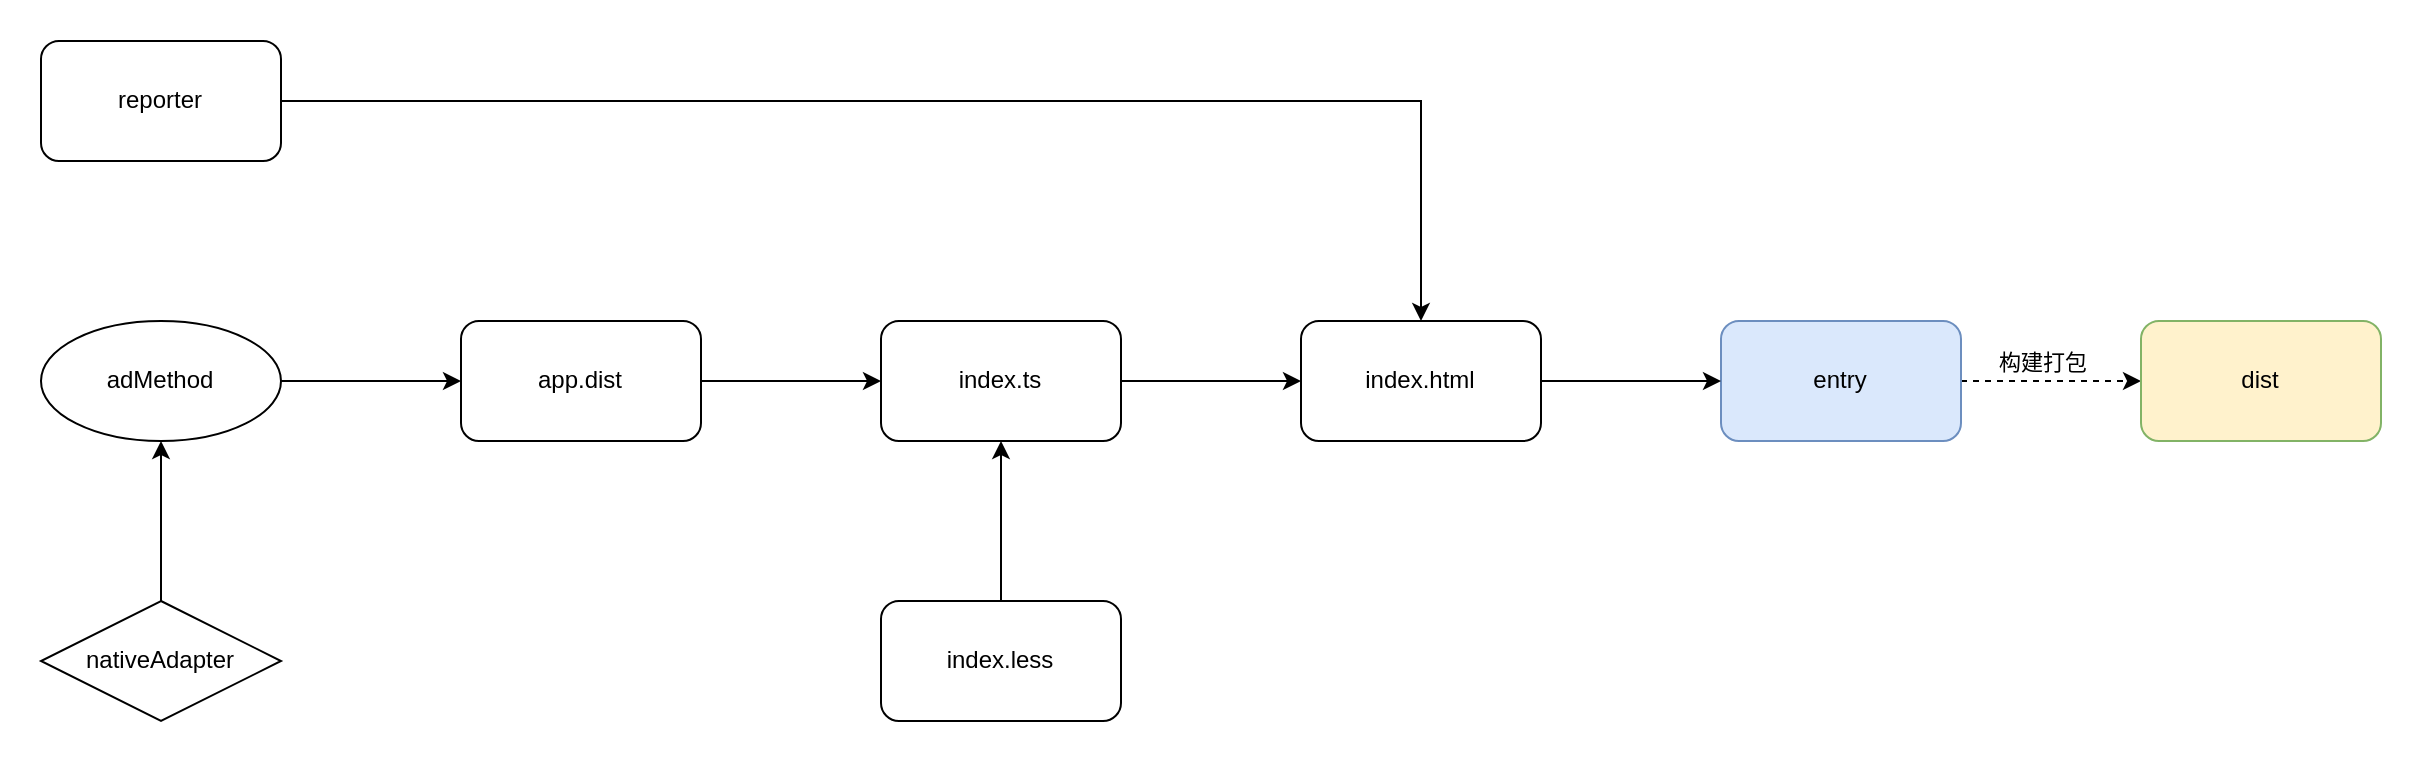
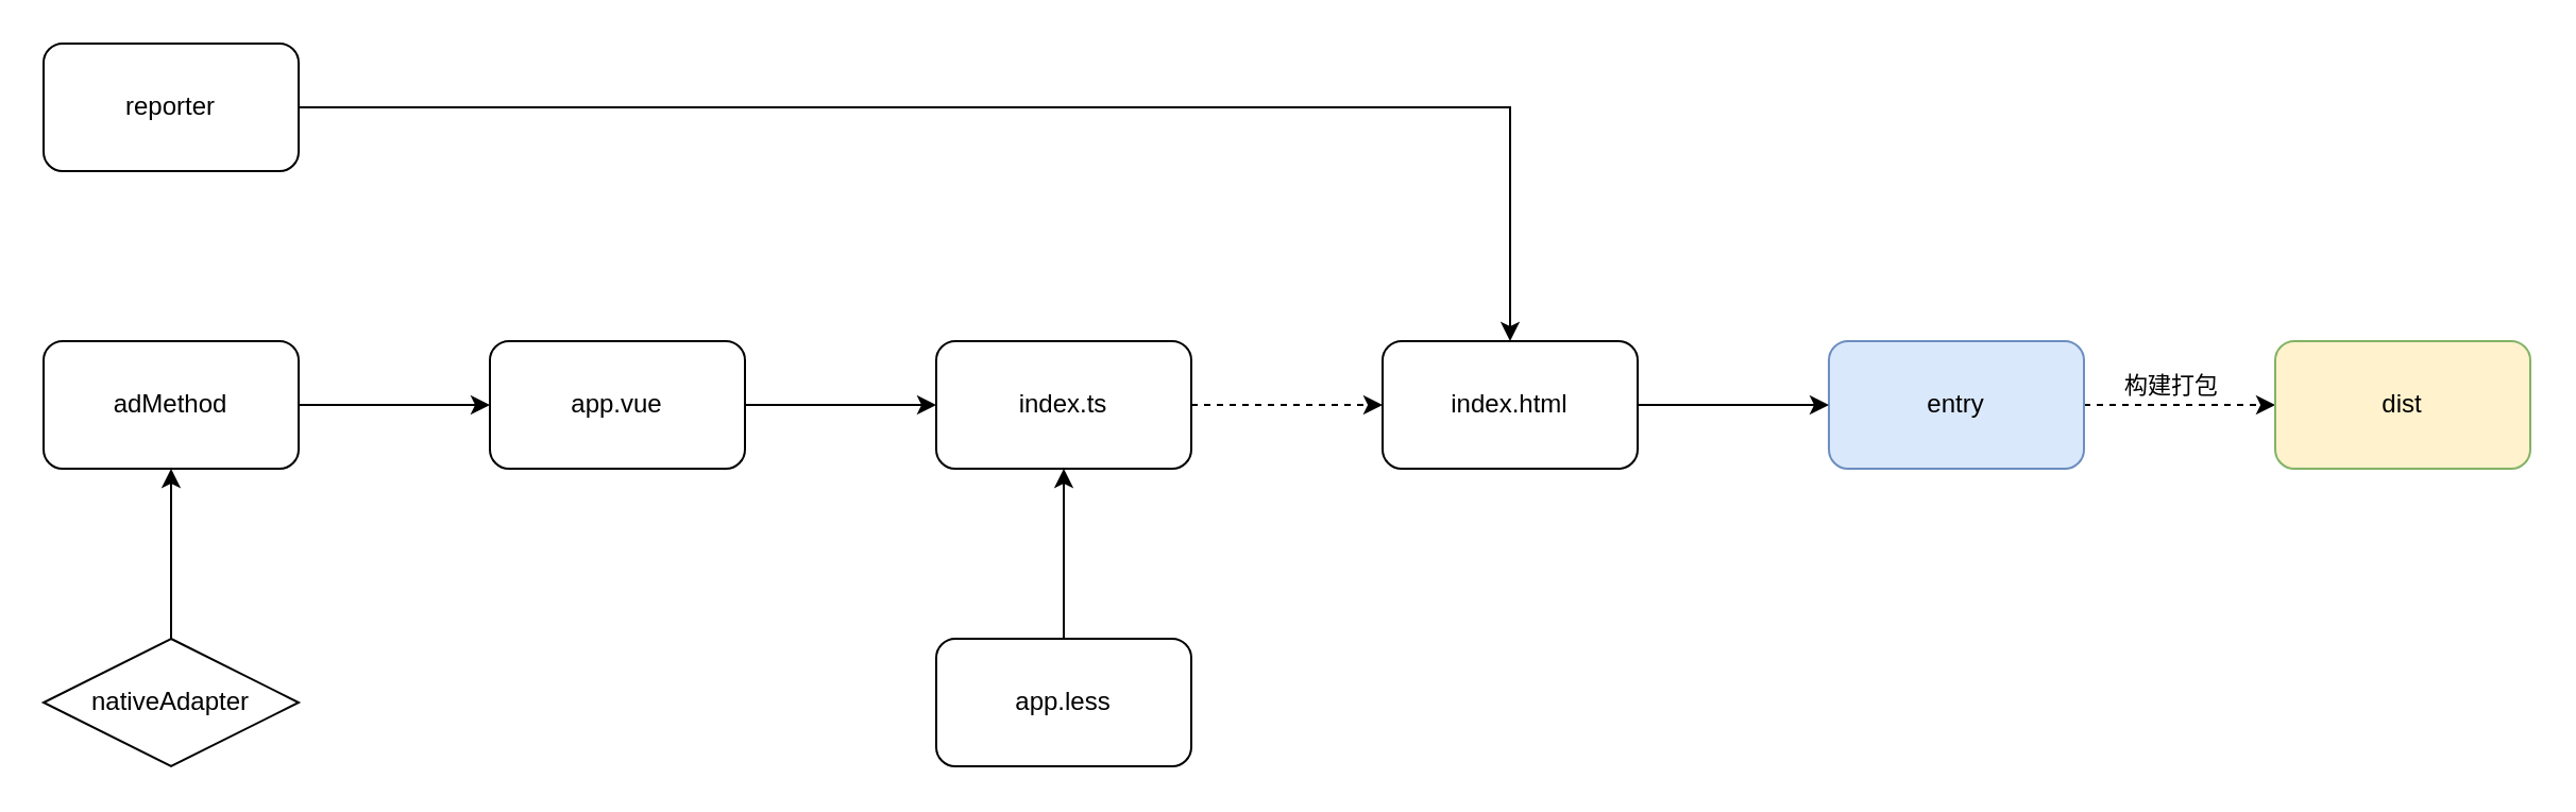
  <mxCell id="0" />
  <mxCell id="1" parent="0" />
  <mxCell id="2" value="" style="edgeStyle=orthogonalEdgeStyle;rounded=0;orthogonalLoop=1;jettySize=auto;html=1;" edge="1" parent="1" source="3" target="12"><mxGeometry relative="1" as="geometry" /></mxCell>
- <mxCell id="3" value="adMethod" style="ellipse;whiteSpace=wrap;html=1;" vertex="1" parent="1"><mxGeometry x="20" y="160" width="120" height="60" as="geometry" /></mxCell>
+ <mxCell id="3" value="adMethod" style="rounded=1;whiteSpace=wrap;html=1;" vertex="1" parent="1"><mxGeometry x="20" y="160" width="120" height="60" as="geometry" /></mxCell>
  <mxCell id="4" value="" style="edgeStyle=orthogonalEdgeStyle;rounded=0;orthogonalLoop=1;jettySize=auto;html=1;dashed=1;" edge="1" parent="1" source="6" target="19"><mxGeometry relative="1" as="geometry" /></mxCell>
  <mxCell id="5" value="构建打包" style="edgeLabel;html=1;align=center;verticalAlign=middle;resizable=0;points=[];" vertex="1" connectable="0" parent="4"><mxGeometry x="-0.222" y="5" relative="1" as="geometry"><mxPoint x="5" y="-5" as="offset" /></mxGeometry></mxCell>
  <mxCell id="6" value="entry" style="rounded=1;whiteSpace=wrap;html=1;fillColor=#dae8fc;strokeColor=#6c8ebf;" vertex="1" parent="1"><mxGeometry x="860" y="160" width="120" height="60" as="geometry" /></mxCell>
  <mxCell id="7" value="" style="edgeStyle=orthogonalEdgeStyle;rounded=0;orthogonalLoop=1;jettySize=auto;html=1;" edge="1" parent="1" source="8" target="6"><mxGeometry relative="1" as="geometry" /></mxCell>
  <mxCell id="8" value="index.html" style="rounded=1;whiteSpace=wrap;html=1;" vertex="1" parent="1"><mxGeometry x="650" y="160" width="120" height="60" as="geometry" /></mxCell>
- <mxCell id="9" value="" style="edgeStyle=orthogonalEdgeStyle;rounded=0;orthogonalLoop=1;jettySize=auto;html=1;" edge="1" parent="1" source="10" target="8"><mxGeometry relative="1" as="geometry" /></mxCell>
+ <mxCell id="9" value="" style="edgeStyle=orthogonalEdgeStyle;rounded=0;orthogonalLoop=1;jettySize=auto;html=1;dashed=1;" edge="1" parent="1" source="10" target="8"><mxGeometry relative="1" as="geometry" /></mxCell>
  <mxCell id="10" value="index.ts" style="rounded=1;whiteSpace=wrap;html=1;" vertex="1" parent="1"><mxGeometry x="440" y="160" width="120" height="60" as="geometry" /></mxCell>
  <mxCell id="11" value="" style="edgeStyle=orthogonalEdgeStyle;rounded=0;orthogonalLoop=1;jettySize=auto;html=1;" edge="1" parent="1" source="12" target="10"><mxGeometry relative="1" as="geometry" /></mxCell>
- <mxCell id="12" value="app.dist" style="rounded=1;whiteSpace=wrap;html=1;" vertex="1" parent="1"><mxGeometry x="230" y="160" width="120" height="60" as="geometry" /></mxCell>
+ <mxCell id="12" value="app.vue" style="rounded=1;whiteSpace=wrap;html=1;" vertex="1" parent="1"><mxGeometry x="230" y="160" width="120" height="60" as="geometry" /></mxCell>
  <mxCell id="13" value="" style="edgeStyle=orthogonalEdgeStyle;rounded=0;orthogonalLoop=1;jettySize=auto;html=1;" edge="1" parent="1" source="14" target="10"><mxGeometry relative="1" as="geometry" /></mxCell>
- <mxCell id="14" value="index.less" style="rounded=1;whiteSpace=wrap;html=1;" vertex="1" parent="1"><mxGeometry x="440" y="300" width="120" height="60" as="geometry" /></mxCell>
+ <mxCell id="14" value="app.less" style="rounded=1;whiteSpace=wrap;html=1;" vertex="1" parent="1"><mxGeometry x="440" y="300" width="120" height="60" as="geometry" /></mxCell>
  <mxCell id="15" value="" style="edgeStyle=orthogonalEdgeStyle;rounded=0;orthogonalLoop=1;jettySize=auto;html=1;" edge="1" parent="1" source="16" target="8"><mxGeometry relative="1" as="geometry" /></mxCell>
  <mxCell id="16" value="reporter" style="rounded=1;whiteSpace=wrap;html=1;" vertex="1" parent="1"><mxGeometry x="20" y="20" width="120" height="60" as="geometry" /></mxCell>
  <mxCell id="17" value="" style="edgeStyle=orthogonalEdgeStyle;rounded=0;orthogonalLoop=1;jettySize=auto;html=1;" edge="1" parent="1" source="18" target="3"><mxGeometry relative="1" as="geometry" /></mxCell>
  <mxCell id="18" value="nativeAdapter" style="rhombus;whiteSpace=wrap;html=1;" vertex="1" parent="1"><mxGeometry x="20" y="300" width="120" height="60" as="geometry" /></mxCell>
  <mxCell id="19" value="dist" style="rounded=1;whiteSpace=wrap;html=1;fillColor=#fff2cc;strokeColor=#82b366;" vertex="1" parent="1"><mxGeometry x="1070" y="160" width="120" height="60" as="geometry" /></mxCell>
